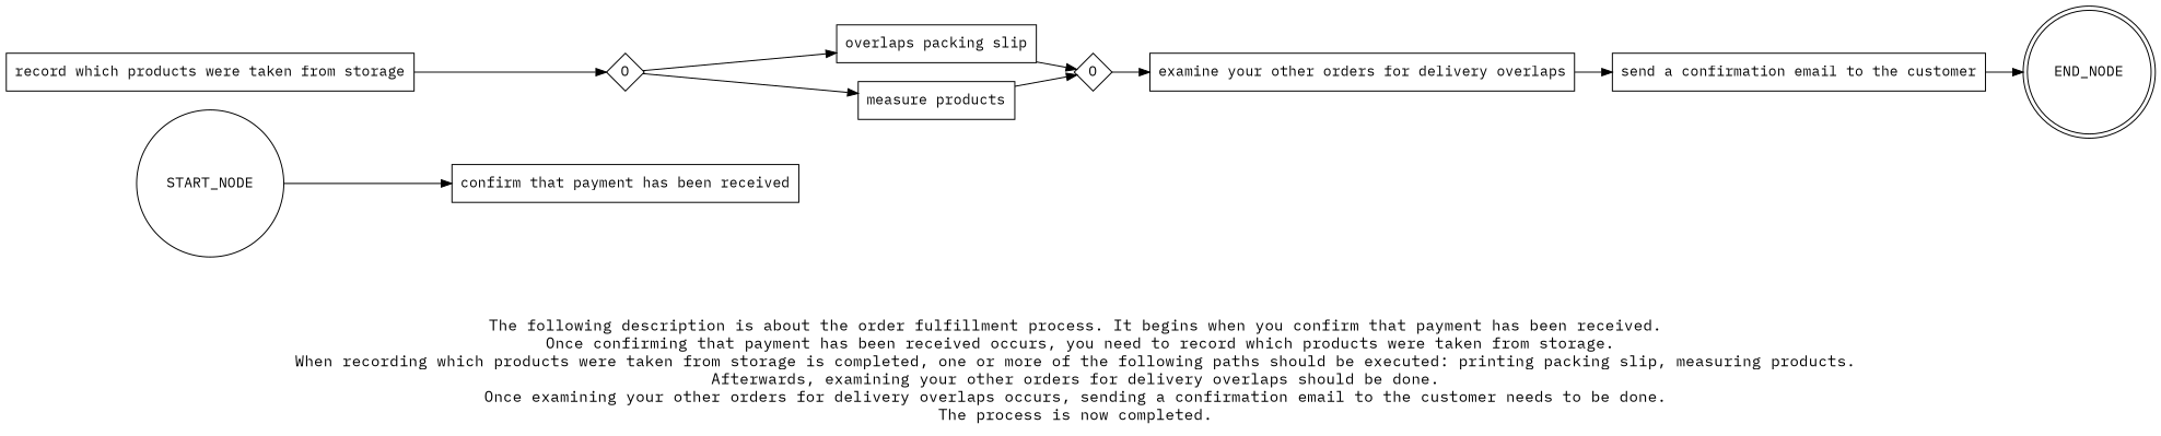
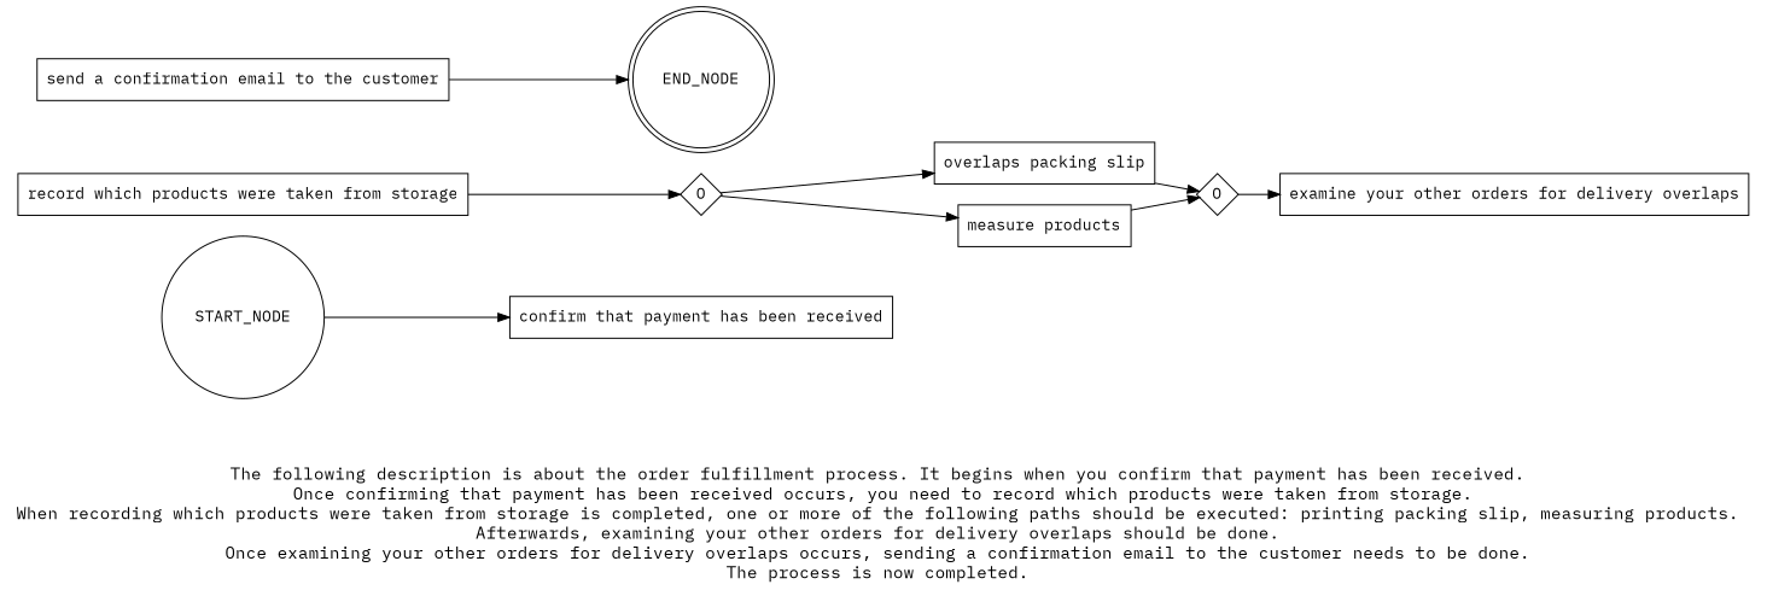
  digraph {
    fontname="IBM Plex Mono"
    fontsize=15
    label="\n\n\nThe following description is about the order fulfillment process. It begins when you confirm that payment has been received. \nOnce confirming that payment has been received occurs, you need to record which products were taken from storage.\nWhen recording which products were taken from storage is completed, one or more of the following paths should be executed: printing packing slip, measuring products. \nAfterwards, examining your other orders for delivery overlaps should be done. \nOnce examining your other orders for delivery overlaps occurs, sending a confirmation email to the customer needs to be done. \nThe process is now completed. \n"
    rankdir=LR
    node [fontname="IBM Plex Mono" shape=box]
    edge [fontname="IBM Plex Mono"]
    "confirm that payment has been received"
    "record which products were taken from storage"
    n3 [fixedsize=true label=O shape=diamond width=0.5]
    n4 [label="overlaps packing slip"]
    "measure products"
    n6 [fixedsize=true label=O shape=diamond width=0.5]
    "examine your other orders for delivery overlaps"
    "send a confirmation email to the customer"
    END_NODE [shape=doublecircle width=0.2]
    START_NODE [shape=circle width=0.3]
    subgraph sub_1 {
      "confirm that payment has been received"
      "record which products were taken from storage"
      n3
      n4
      "measure products"
      n6
      "examine your other orders for delivery overlaps"
      "send a confirmation email to the customer"
    }
    "record which products were taken from storage" -> n3
    n3 -> n4
    n3 -> "measure products"
    n4 -> n6
    "measure products" -> n6
    n6 -> "examine your other orders for delivery overlaps"
-   "examine your other orders for delivery overlaps" -> "send a confirmation email to the customer"
    "send a confirmation email to the customer" -> END_NODE
    START_NODE -> "confirm that payment has been received"
  }
